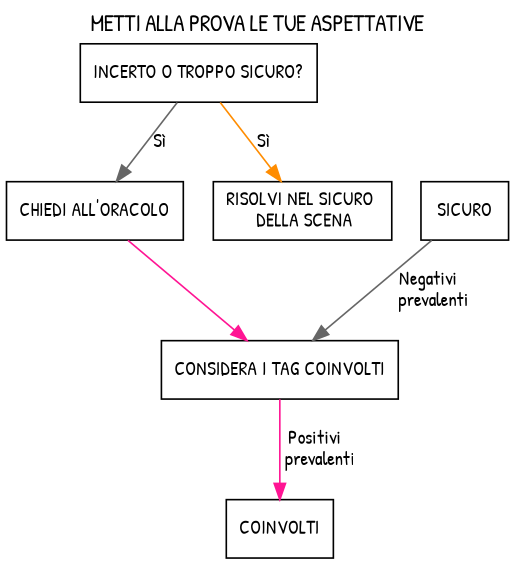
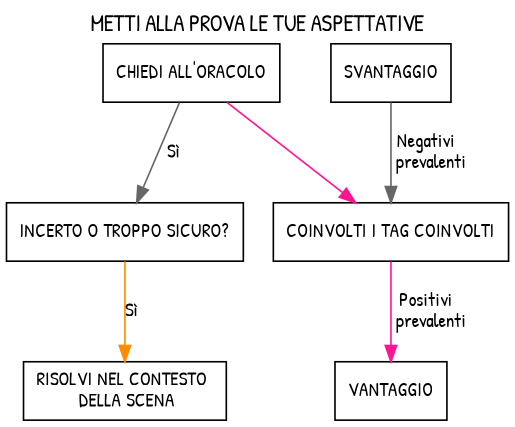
  digraph {
    fontname="Patrick Hand"
    label="METTI ALLA PROVA LE TUE ASPETTATIVE"
    labelloc=t
    node [fontname="Patrick Hand" fontsize=12 shape=rect]
    edge [color=gray40 fontname="Patrick Hand" fontsize=12 shape=rect]
    n1 [label="INCERTO O TROPPO SICURO?"]
    n2 [label="CHIEDI ALL'ORACOLO"]
-   n3 [label="RISOLVI NEL SICURO \n DELLA SCENA"]
-   n4 [label="CONSIDERA I TAG COINVOLTI"]
-   n5 [label=COINVOLTI]
-   n6 [label=SICURO]
-   n1 -> n2 [label="Sì"]
+   n3 [label="RISOLVI NEL CONTESTO \n DELLA SCENA"]
+   n4 [label="COINVOLTI I TAG COINVOLTI"]
+   n5 [label=VANTAGGIO]
+   n6 [label=SVANTAGGIO]
+   n2 -> n1 [label="Sì"]
    n1 -> n3 [color=darkorange label="Sì"]
    n2 -> n4 [color=deeppink]
    n4 -> n5 [color=deeppink label="Positivi \n prevalenti"]
    n6 -> n4 [label="Negativi \n prevalenti"]
  }
